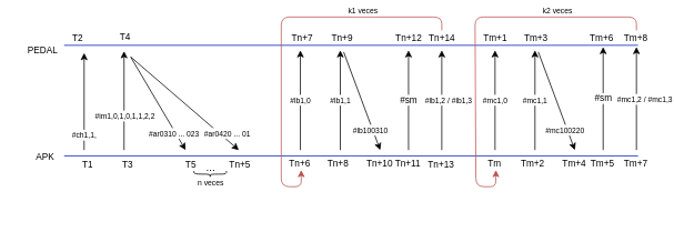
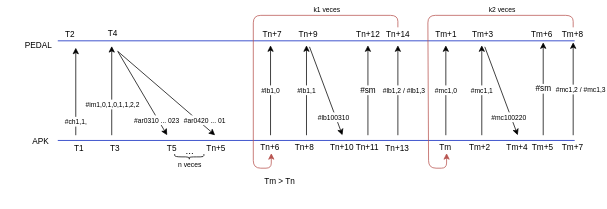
  <mxCell id="0" />
  <mxCell id="1" parent="0" />
  <mxCell id="2" value="PEDAL" style="text;html=1;align=center;verticalAlign=middle;resizable=0;points=[];autosize=1;strokeColor=none;fillColor=none;fontSize=11;rotation=0;container=0;" parent="1" vertex="1"><mxGeometry x="20" y="45.5" width="60" height="28" as="geometry" /></mxCell>
  <mxCell id="3" value="" style="endArrow=none;html=1;fillColor=#0050ef;strokeColor=#001DBC;" parent="1" edge="1"><mxGeometry width="50" height="50" relative="1" as="geometry"><mxPoint x="766" y="187" as="sourcePoint" /><mxPoint x="76" y="187" as="targetPoint" /></mxGeometry></mxCell>
  <mxCell id="4" value="T1" style="edgeLabel;html=1;align=center;verticalAlign=middle;resizable=0;points=[];fontSize=11;rotation=0;container=0;" parent="3" vertex="1" connectable="0"><mxGeometry x="0.843" y="1" relative="1" as="geometry"><mxPoint x="-27" y="9" as="offset" /></mxGeometry></mxCell>
  <mxCell id="5" value="T3" style="edgeLabel;html=1;align=center;verticalAlign=middle;resizable=0;points=[];fontSize=11;rotation=0;container=0;" parent="3" vertex="1" connectable="0"><mxGeometry x="0.843" y="1" relative="1" as="geometry"><mxPoint x="21" y="9" as="offset" /></mxGeometry></mxCell>
  <mxCell id="6" value="T5" style="edgeLabel;html=1;align=center;verticalAlign=middle;resizable=0;points=[];fontSize=11;rotation=0;container=0;" vertex="1" connectable="0" parent="3"><mxGeometry x="0.843" y="1" relative="1" as="geometry"><mxPoint x="97" y="9" as="offset" /></mxGeometry></mxCell>
  <mxCell id="7" value="Tn+5" style="edgeLabel;html=1;align=center;verticalAlign=middle;resizable=0;points=[];fontSize=11;rotation=0;container=0;" vertex="1" connectable="0" parent="3"><mxGeometry x="0.843" y="1" relative="1" as="geometry"><mxPoint x="156" y="9" as="offset" /></mxGeometry></mxCell>
  <mxCell id="8" value="Tn+7" style="edgeLabel;html=1;align=center;verticalAlign=middle;resizable=0;points=[];fontSize=11;rotation=0;container=0;" vertex="1" connectable="0" parent="3"><mxGeometry x="0.843" y="1" relative="1" as="geometry"><mxPoint x="231" y="-144" as="offset" /></mxGeometry></mxCell>
  <mxCell id="9" value="Tn+9" style="edgeLabel;html=1;align=center;verticalAlign=middle;resizable=0;points=[];fontSize=11;rotation=0;container=0;" vertex="1" connectable="0" parent="3"><mxGeometry x="0.843" y="1" relative="1" as="geometry"><mxPoint x="279" y="-144" as="offset" /></mxGeometry></mxCell>
  <mxCell id="10" value="Tn+12" style="edgeLabel;html=1;align=center;verticalAlign=middle;resizable=0;points=[];fontSize=11;rotation=0;container=0;" vertex="1" connectable="0" parent="3"><mxGeometry x="0.843" y="1" relative="1" as="geometry"><mxPoint x="359" y="-144" as="offset" /></mxGeometry></mxCell>
  <mxCell id="11" value="Tn+14" style="edgeLabel;html=1;align=center;verticalAlign=middle;resizable=0;points=[];fontSize=11;rotation=0;container=0;" vertex="1" connectable="0" parent="3"><mxGeometry x="0.843" y="1" relative="1" as="geometry"><mxPoint x="399" y="-144" as="offset" /></mxGeometry></mxCell>
  <mxCell id="12" value="Tm+1" style="edgeLabel;html=1;align=center;verticalAlign=middle;resizable=0;points=[];fontSize=11;rotation=0;container=0;" vertex="1" connectable="0" parent="3"><mxGeometry x="0.843" y="1" relative="1" as="geometry"><mxPoint x="463" y="-144" as="offset" /></mxGeometry></mxCell>
  <mxCell id="13" value="Tm+3" style="edgeLabel;html=1;align=center;verticalAlign=middle;resizable=0;points=[];fontSize=11;rotation=0;container=0;" vertex="1" connectable="0" parent="3"><mxGeometry x="0.843" y="1" relative="1" as="geometry"><mxPoint x="512" y="-144" as="offset" /></mxGeometry></mxCell>
  <mxCell id="14" value="Tm+6" style="edgeLabel;html=1;align=center;verticalAlign=middle;resizable=0;points=[];fontSize=11;rotation=0;container=0;" vertex="1" connectable="0" parent="3"><mxGeometry x="0.843" y="1" relative="1" as="geometry"><mxPoint x="591" y="-144" as="offset" /></mxGeometry></mxCell>
  <mxCell id="15" value="Tm+8" style="edgeLabel;html=1;align=center;verticalAlign=middle;resizable=0;points=[];fontSize=11;rotation=0;container=0;" vertex="1" connectable="0" parent="3"><mxGeometry x="0.843" y="1" relative="1" as="geometry"><mxPoint x="632" y="-144" as="offset" /></mxGeometry></mxCell>
  <mxCell id="16" value="" style="endArrow=none;html=1;fillColor=#0050ef;strokeColor=#001DBC;" parent="1" edge="1"><mxGeometry width="50" height="50" relative="1" as="geometry"><mxPoint x="766" y="54" as="sourcePoint" /><mxPoint x="76" y="54" as="targetPoint" /></mxGeometry></mxCell>
  <mxCell id="17" value="T2" style="edgeLabel;html=1;align=center;verticalAlign=middle;resizable=0;points=[];fontSize=11;rotation=0;container=0;" parent="16" vertex="1" connectable="0"><mxGeometry x="0.843" y="1" relative="1" as="geometry"><mxPoint x="-39" y="-11" as="offset" /></mxGeometry></mxCell>
  <mxCell id="18" value="APK" style="text;html=1;align=center;verticalAlign=middle;resizable=0;points=[];autosize=1;strokeColor=none;fillColor=none;fontSize=11;rotation=0;container=0;" parent="1" vertex="1"><mxGeometry x="31" y="173.5" width="44" height="28" as="geometry" /></mxCell>
  <mxCell id="19" value="" style="endArrow=classic;html=1;fontSize=11;" parent="1" edge="1"><mxGeometry width="50" height="50" relative="1" as="geometry"><mxPoint x="100" y="180" as="sourcePoint" /><mxPoint x="100" y="63.25" as="targetPoint" /></mxGeometry></mxCell>
  <mxCell id="20" value="&lt;font style=&quot;font-size: 9px;&quot;&gt;#ch1,1,&lt;/font&gt;" style="edgeLabel;html=1;align=center;verticalAlign=middle;resizable=0;points=[];fontSize=11;rotation=0;container=0;" parent="19" vertex="1" connectable="0"><mxGeometry x="-0.264" y="1" relative="1" as="geometry"><mxPoint y="24" as="offset" /></mxGeometry></mxCell>
  <mxCell id="21" value="" style="endArrow=classic;html=1;fontSize=11;" parent="1" edge="1"><mxGeometry width="50" height="50" relative="1" as="geometry"><mxPoint x="148" y="180" as="sourcePoint" /><mxPoint x="148" y="61" as="targetPoint" /></mxGeometry></mxCell>
  <mxCell id="22" value="&lt;font style=&quot;font-size: 9px;&quot;&gt;#im1,0,1,0,1,1,2,2&lt;/font&gt;" style="edgeLabel;html=1;align=center;verticalAlign=middle;resizable=0;points=[];fontSize=11;rotation=0;container=0;" parent="21" vertex="1" connectable="0"><mxGeometry x="-0.264" y="1" relative="1" as="geometry"><mxPoint x="1" y="2" as="offset" /></mxGeometry></mxCell>
  <mxCell id="23" value="" style="endArrow=classic;html=1;fontSize=11;" parent="1" edge="1"><mxGeometry width="50" height="50" relative="1" as="geometry"><mxPoint x="156" y="68" as="sourcePoint" /><mxPoint x="222" y="180" as="targetPoint" /></mxGeometry></mxCell>
  <mxCell id="24" value="&lt;font style=&quot;font-size: 9px;&quot;&gt;#ar0310 ... 023&lt;/font&gt;" style="edgeLabel;html=1;align=center;verticalAlign=middle;resizable=0;points=[];fontSize=11;rotation=0;container=0;" parent="23" vertex="1" connectable="0"><mxGeometry x="-0.264" y="1" relative="1" as="geometry"><mxPoint x="26" y="51" as="offset" /></mxGeometry></mxCell>
  <mxCell id="25" value="" style="endArrow=classic;html=1;fontSize=11;" parent="1" edge="1"><mxGeometry width="50" height="50" relative="1" as="geometry"><mxPoint x="156" y="68" as="sourcePoint" /><mxPoint x="286" y="180" as="targetPoint" /></mxGeometry></mxCell>
  <mxCell id="26" value="&lt;font style=&quot;font-size: 9px;&quot;&gt;#ar0420 ... 01&lt;/font&gt;" style="edgeLabel;html=1;align=center;verticalAlign=middle;resizable=0;points=[];fontSize=11;rotation=0;container=0;" parent="25" vertex="1" connectable="0"><mxGeometry x="-0.264" y="1" relative="1" as="geometry"><mxPoint x="67" y="51" as="offset" /></mxGeometry></mxCell>
  <mxCell id="27" value="&lt;font style=&quot;font-size: 13px;&quot;&gt;...&lt;/font&gt;" style="text;html=1;align=center;verticalAlign=middle;resizable=0;points=[];autosize=1;strokeColor=none;fillColor=none;fontSize=9;" parent="1" vertex="1"><mxGeometry x="235.53" y="184" width="32" height="32" as="geometry" /></mxCell>
  <mxCell id="28" value="" style="endArrow=classic;html=1;fontSize=11;" parent="1" edge="1"><mxGeometry width="50" height="50" relative="1" as="geometry"><mxPoint x="360" y="180" as="sourcePoint" /><mxPoint x="360" y="60" as="targetPoint" /></mxGeometry></mxCell>
  <mxCell id="29" value="&lt;font style=&quot;font-size: 9px;&quot;&gt;#lb1,0&lt;/font&gt;" style="edgeLabel;html=1;align=center;verticalAlign=middle;resizable=0;points=[];fontSize=11;rotation=0;container=0;" parent="1" vertex="1" connectable="0"><mxGeometry x="372.002" y="123.999" as="geometry"><mxPoint x="-13" y="-4" as="offset" /></mxGeometry></mxCell>
  <mxCell id="30" value="Tn+6" style="edgeLabel;html=1;align=center;verticalAlign=middle;resizable=0;points=[];fontSize=11;rotation=0;container=0;" parent="1" vertex="1" connectable="0"><mxGeometry x="331.999" y="202.5" as="geometry"><mxPoint x="27" y="-7" as="offset" /></mxGeometry></mxCell>
  <mxCell id="31" value="" style="endArrow=classic;html=1;fontSize=11;" parent="1" edge="1"><mxGeometry width="50" height="50" relative="1" as="geometry"><mxPoint x="408" y="180" as="sourcePoint" /><mxPoint x="408" y="60" as="targetPoint" /></mxGeometry></mxCell>
  <mxCell id="32" value="Tn+8" style="edgeLabel;html=1;align=center;verticalAlign=middle;resizable=0;points=[];fontSize=11;rotation=0;container=0;" parent="1" vertex="1" connectable="0"><mxGeometry x="377.999" y="202.5" as="geometry"><mxPoint x="27" y="-7" as="offset" /></mxGeometry></mxCell>
  <mxCell id="33" value="&lt;font style=&quot;font-size: 9px;&quot;&gt;#lb1,1&lt;/font&gt;" style="edgeLabel;html=1;align=center;verticalAlign=middle;resizable=0;points=[];fontSize=11;rotation=0;container=0;" parent="1" vertex="1" connectable="0"><mxGeometry x="420.002" y="123.999" as="geometry"><mxPoint x="-13" y="-4" as="offset" /></mxGeometry></mxCell>
  <mxCell id="34" value="" style="endArrow=classic;html=1;fontSize=11;" parent="1" edge="1"><mxGeometry width="50" height="50" relative="1" as="geometry"><mxPoint x="412" y="62" as="sourcePoint" /><mxPoint x="456" y="180" as="targetPoint" /></mxGeometry></mxCell>
  <mxCell id="35" value="Tn+10" style="edgeLabel;html=1;align=center;verticalAlign=middle;resizable=0;points=[];fontSize=11;rotation=0;container=0;" parent="1" vertex="1" connectable="0"><mxGeometry x="427.999" y="202.5" as="geometry"><mxPoint x="27" y="-7" as="offset" /></mxGeometry></mxCell>
  <mxCell id="36" value="&lt;font style=&quot;font-size: 9px;&quot;&gt;#lb100310&lt;/font&gt;" style="edgeLabel;html=1;align=center;verticalAlign=middle;resizable=0;points=[];fontSize=11;rotation=0;container=0;" parent="1" vertex="1" connectable="0"><mxGeometry x="456.002" y="159.999" as="geometry"><mxPoint x="-13" y="-4" as="offset" /></mxGeometry></mxCell>
  <mxCell id="37" value="" style="endArrow=classic;html=1;fontSize=11;" parent="1" edge="1"><mxGeometry width="50" height="50" relative="1" as="geometry"><mxPoint x="530" y="180" as="sourcePoint" /><mxPoint x="530" y="60" as="targetPoint" /></mxGeometry></mxCell>
  <mxCell id="38" value="&lt;font style=&quot;font-size: 9px;&quot;&gt;#lb1,2 /&amp;nbsp;&lt;/font&gt;&lt;span style=&quot;font-size: 9px;&quot;&gt;#lb1,3&lt;/span&gt;" style="edgeLabel;html=1;align=center;verticalAlign=middle;resizable=0;points=[];fontSize=11;rotation=0;container=0;" parent="1" vertex="1" connectable="0"><mxGeometry x="550.002" y="123.999" as="geometry"><mxPoint x="-13" y="-4" as="offset" /></mxGeometry></mxCell>
  <mxCell id="39" value="Tn+13" style="edgeLabel;html=1;align=center;verticalAlign=middle;resizable=0;points=[];fontSize=11;rotation=0;container=0;" parent="1" vertex="1" connectable="0"><mxGeometry x="497.999" y="195" as="geometry"><mxPoint x="31" y="1" as="offset" /></mxGeometry></mxCell>
  <mxCell id="40" value="" style="endArrow=classic;html=1;fontSize=6;fillColor=#f8cecc;strokeColor=#b85450;gradientColor=#ea6b66;" parent="1" edge="1"><mxGeometry width="50" height="50" relative="1" as="geometry"><mxPoint x="530" y="36" as="sourcePoint" /><mxPoint x="361" y="204" as="targetPoint" /><Array as="points"><mxPoint x="530" y="20" /><mxPoint x="337" y="20" /><mxPoint x="337" y="224" /><mxPoint x="361" y="224" /></Array></mxGeometry></mxCell>
  <mxCell id="41" value="k1 veces" style="edgeLabel;html=1;align=center;verticalAlign=middle;resizable=0;points=[];fontSize=9;" parent="40" vertex="1" connectable="0"><mxGeometry x="-0.625" y="-1" relative="1" as="geometry"><mxPoint x="-26" y="-7" as="offset" /></mxGeometry></mxCell>
  <mxCell id="42" value="#sm" style="endArrow=classic;html=1;fontSize=11;" parent="1" edge="1"><mxGeometry width="50" height="50" relative="1" as="geometry"><mxPoint x="490" y="180" as="sourcePoint" /><mxPoint x="490" y="60" as="targetPoint" /></mxGeometry></mxCell>
  <mxCell id="43" value="Tn+11" style="edgeLabel;html=1;align=center;verticalAlign=middle;resizable=0;points=[];fontSize=11;rotation=0;container=0;" parent="1" vertex="1" connectable="0"><mxGeometry x="461.999" y="202.5" as="geometry"><mxPoint x="27" y="-7" as="offset" /></mxGeometry></mxCell>
  <mxCell id="44" value="T4" style="edgeLabel;html=1;align=center;verticalAlign=middle;resizable=0;points=[];fontSize=11;rotation=0;container=0;" vertex="1" connectable="0" parent="1"><mxGeometry x="148.005" y="43.504" as="geometry" /></mxCell>
  <mxCell id="45" value="" style="shape=curlyBracket;whiteSpace=wrap;html=1;rounded=1;labelPosition=left;verticalLabelPosition=middle;align=right;verticalAlign=middle;fontSize=9;rotation=-90;" vertex="1" parent="1"><mxGeometry x="247.74" y="189.41" width="7.57" height="39.02" as="geometry" /></mxCell>
  <mxCell id="46" value="n veces" style="text;html=1;align=center;verticalAlign=middle;resizable=0;points=[];autosize=1;strokeColor=none;fillColor=none;fontSize=9;" vertex="1" parent="1"><mxGeometry x="225.53" y="208" width="52" height="24" as="geometry" /></mxCell>
  <mxCell id="47" value="" style="endArrow=classic;html=1;fontSize=11;" edge="1" parent="1"><mxGeometry width="50" height="50" relative="1" as="geometry"><mxPoint x="594" y="180" as="sourcePoint" /><mxPoint x="594" y="60" as="targetPoint" /></mxGeometry></mxCell>
  <mxCell id="48" value="&lt;font style=&quot;font-size: 9px;&quot;&gt;#mc1,0&lt;/font&gt;" style="edgeLabel;html=1;align=center;verticalAlign=middle;resizable=0;points=[];fontSize=11;rotation=0;container=0;" vertex="1" connectable="0" parent="1"><mxGeometry x="606.002" y="123.999" as="geometry"><mxPoint x="-13" y="-4" as="offset" /></mxGeometry></mxCell>
  <mxCell id="49" value="Tm" style="edgeLabel;html=1;align=center;verticalAlign=middle;resizable=0;points=[];fontSize=11;rotation=0;container=0;" vertex="1" connectable="0" parent="1"><mxGeometry x="565.999" y="202.5" as="geometry"><mxPoint x="27" y="-7" as="offset" /></mxGeometry></mxCell>
  <mxCell id="50" value="" style="endArrow=classic;html=1;fontSize=11;" edge="1" parent="1"><mxGeometry width="50" height="50" relative="1" as="geometry"><mxPoint x="642" y="180" as="sourcePoint" /><mxPoint x="642" y="60" as="targetPoint" /></mxGeometry></mxCell>
  <mxCell id="51" value="Tm+2" style="edgeLabel;html=1;align=center;verticalAlign=middle;resizable=0;points=[];fontSize=11;rotation=0;container=0;" vertex="1" connectable="0" parent="1"><mxGeometry x="611.999" y="202.5" as="geometry"><mxPoint x="27" y="-7" as="offset" /></mxGeometry></mxCell>
  <mxCell id="52" value="&lt;font style=&quot;font-size: 9px;&quot;&gt;#mc1,1&lt;/font&gt;" style="edgeLabel;html=1;align=center;verticalAlign=middle;resizable=0;points=[];fontSize=11;rotation=0;container=0;" vertex="1" connectable="0" parent="1"><mxGeometry x="654.002" y="123.999" as="geometry"><mxPoint x="-13" y="-4" as="offset" /></mxGeometry></mxCell>
  <mxCell id="53" value="" style="endArrow=classic;html=1;fontSize=11;" edge="1" parent="1"><mxGeometry width="50" height="50" relative="1" as="geometry"><mxPoint x="646" y="62" as="sourcePoint" /><mxPoint x="690" y="180" as="targetPoint" /></mxGeometry></mxCell>
  <mxCell id="54" value="Tm+4" style="edgeLabel;html=1;align=center;verticalAlign=middle;resizable=0;points=[];fontSize=11;rotation=0;container=0;" vertex="1" connectable="0" parent="1"><mxGeometry x="661.999" y="202.5" as="geometry"><mxPoint x="27" y="-7" as="offset" /></mxGeometry></mxCell>
  <mxCell id="55" value="&lt;font style=&quot;font-size: 9px;&quot;&gt;#mc100220&lt;/font&gt;" style="edgeLabel;html=1;align=center;verticalAlign=middle;resizable=0;points=[];fontSize=11;rotation=0;container=0;" vertex="1" connectable="0" parent="1"><mxGeometry x="690.002" y="159.999" as="geometry"><mxPoint x="-13" y="-4" as="offset" /></mxGeometry></mxCell>
  <mxCell id="56" value="" style="endArrow=classic;html=1;fontSize=11;" edge="1" parent="1"><mxGeometry width="50" height="50" relative="1" as="geometry"><mxPoint x="764" y="180" as="sourcePoint" /><mxPoint x="764" y="56" as="targetPoint" /></mxGeometry></mxCell>
  <mxCell id="57" value="&lt;font style=&quot;font-size: 9px;&quot;&gt;#mc1,2 /&amp;nbsp;&lt;/font&gt;&lt;span style=&quot;font-size: 9px;&quot;&gt;#mc1,3&lt;/span&gt;" style="edgeLabel;html=1;align=center;verticalAlign=middle;resizable=0;points=[];fontSize=11;rotation=0;container=0;" vertex="1" connectable="0" parent="1"><mxGeometry x="786.002" y="122.999" as="geometry"><mxPoint x="-13" y="-4" as="offset" /></mxGeometry></mxCell>
  <mxCell id="58" value="Tm+7" style="edgeLabel;html=1;align=center;verticalAlign=middle;resizable=0;points=[];fontSize=11;rotation=0;container=0;" vertex="1" connectable="0" parent="1"><mxGeometry x="735.999" y="202.5" as="geometry"><mxPoint x="27" y="-7" as="offset" /></mxGeometry></mxCell>
  <mxCell id="59" value="" style="endArrow=classic;html=1;fontSize=6;fillColor=#f8cecc;strokeColor=#b85450;gradientColor=#ea6b66;" edge="1" parent="1"><mxGeometry width="50" height="50" relative="1" as="geometry"><mxPoint x="764" y="36" as="sourcePoint" /><mxPoint x="595" y="204" as="targetPoint" /><Array as="points"><mxPoint x="764" y="20" /><mxPoint x="570" y="20" /><mxPoint x="571" y="224" /><mxPoint x="595" y="224" /></Array></mxGeometry></mxCell>
  <mxCell id="60" value="k2 veces" style="edgeLabel;html=1;align=center;verticalAlign=middle;resizable=0;points=[];fontSize=9;" vertex="1" connectable="0" parent="59"><mxGeometry x="-0.625" y="-1" relative="1" as="geometry"><mxPoint x="-26" y="-7" as="offset" /></mxGeometry></mxCell>
  <mxCell id="61" value="#sm" style="endArrow=classic;html=1;fontSize=11;" edge="1" parent="1"><mxGeometry width="50" height="50" relative="1" as="geometry"><mxPoint x="724" y="180" as="sourcePoint" /><mxPoint x="724" y="56" as="targetPoint" /></mxGeometry></mxCell>
  <mxCell id="62" value="Tm+5" style="edgeLabel;html=1;align=center;verticalAlign=middle;resizable=0;points=[];fontSize=11;rotation=0;container=0;" vertex="1" connectable="0" parent="1"><mxGeometry x="695.999" y="202.5" as="geometry"><mxPoint x="27" y="-7" as="offset" /></mxGeometry></mxCell>
+ <mxCell id="63" value="&lt;font style=&quot;font-size: 11px;&quot;&gt;Tm &amp;gt; Tn&lt;/font&gt;" style="text;html=1;align=center;verticalAlign=middle;resizable=0;points=[];autosize=1;strokeColor=none;fillColor=none;fontSize=9;" vertex="1" parent="1"><mxGeometry x="340" y="228.43" width="64" height="28" as="geometry" /></mxCell>
